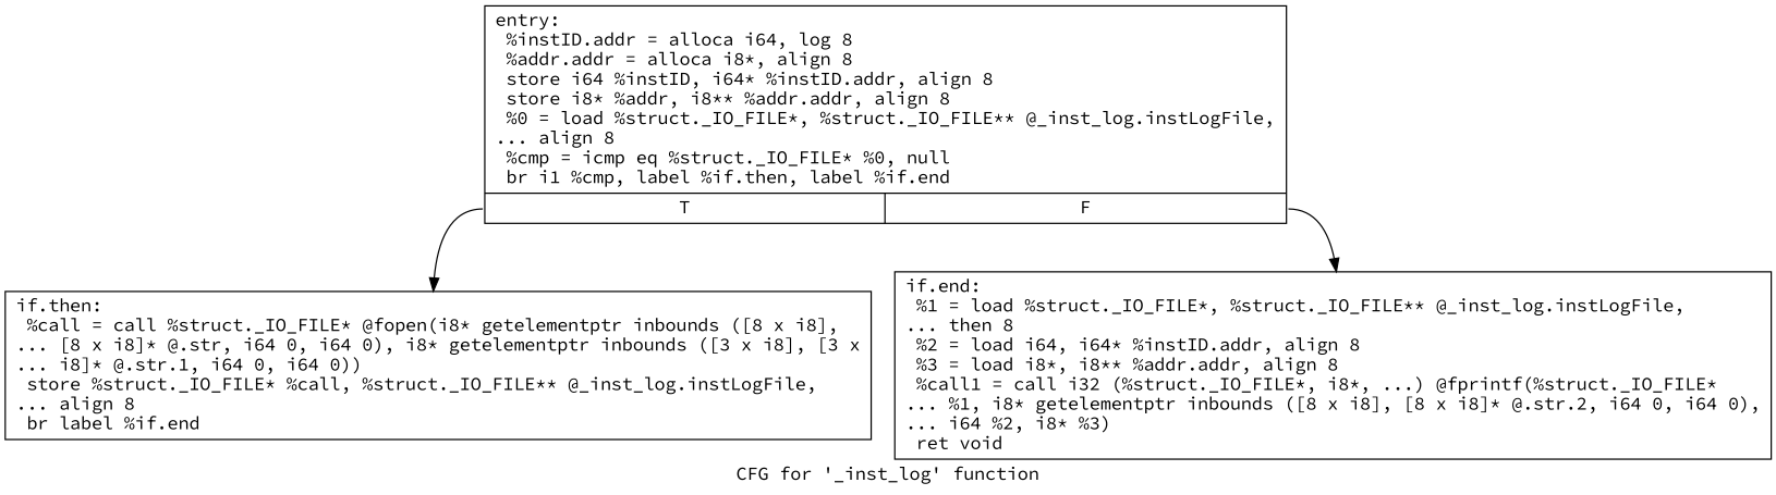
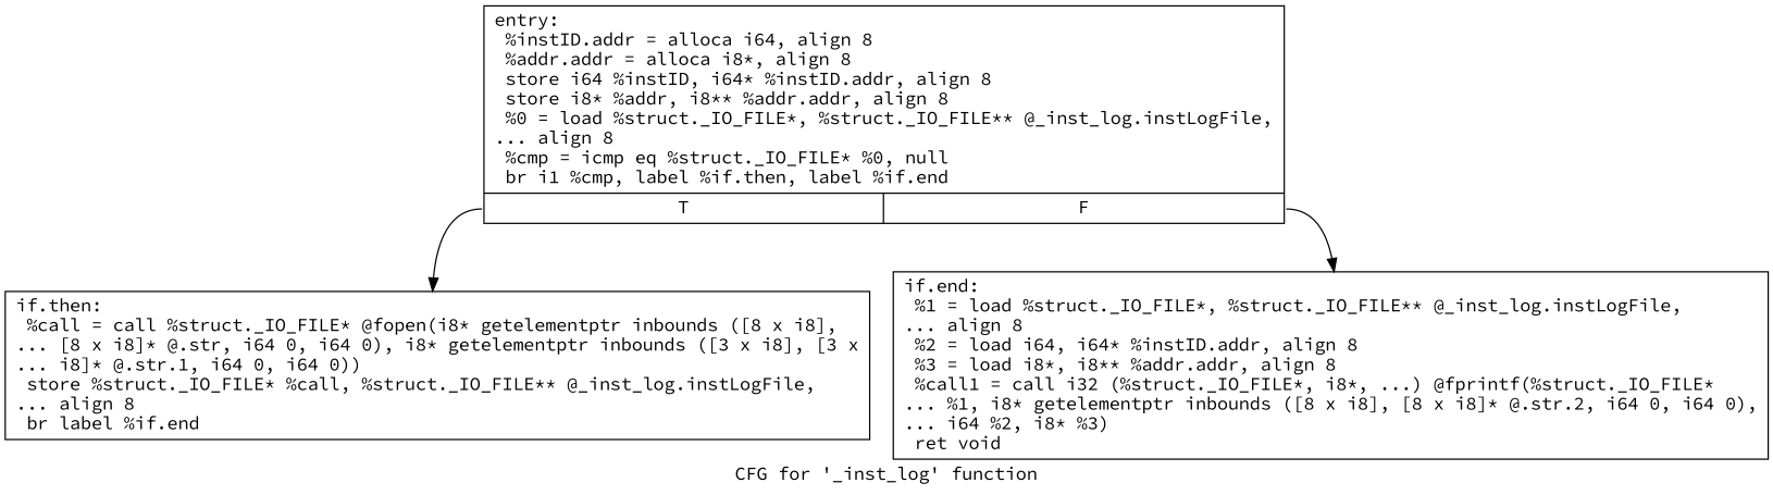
  digraph {
    fontname="Source Code Pro"
    label="CFG for '_inst_log' function"
    node [fontname="Source Code Pro" shape=record]
    edge [fontname="Source Code Pro"]
-   n1 [label="{entry:\l  %instID.addr = alloca i64, log 8\l  %addr.addr = alloca i8*, align 8\l  store i64 %instID, i64* %instID.addr, align 8\l  store i8* %addr, i8** %addr.addr, align 8\l  %0 = load %struct._IO_FILE*, %struct._IO_FILE** @_inst_log.instLogFile,\l... align 8\l  %cmp = icmp eq %struct._IO_FILE* %0, null\l  br i1 %cmp, label %if.then, label %if.end\l|{<s0>T|<s1>F}}"]
+   n1 [label="{entry:\l  %instID.addr = alloca i64, align 8\l  %addr.addr = alloca i8*, align 8\l  store i64 %instID, i64* %instID.addr, align 8\l  store i8* %addr, i8** %addr.addr, align 8\l  %0 = load %struct._IO_FILE*, %struct._IO_FILE** @_inst_log.instLogFile,\l... align 8\l  %cmp = icmp eq %struct._IO_FILE* %0, null\l  br i1 %cmp, label %if.then, label %if.end\l|{<s0>T|<s1>F}}"]
    n2 [label="{if.then:                                          \l  %call = call %struct._IO_FILE* @fopen(i8* getelementptr inbounds ([8 x i8],\l... [8 x i8]* @.str, i64 0, i64 0), i8* getelementptr inbounds ([3 x i8], [3 x\l... i8]* @.str.1, i64 0, i64 0))\l  store %struct._IO_FILE* %call, %struct._IO_FILE** @_inst_log.instLogFile,\l... align 8\l  br label %if.end\l}"]
-   n3 [label="{if.end:                                           \l  %1 = load %struct._IO_FILE*, %struct._IO_FILE** @_inst_log.instLogFile,\l... then 8\l  %2 = load i64, i64* %instID.addr, align 8\l  %3 = load i8*, i8** %addr.addr, align 8\l  %call1 = call i32 (%struct._IO_FILE*, i8*, ...) @fprintf(%struct._IO_FILE*\l... %1, i8* getelementptr inbounds ([8 x i8], [8 x i8]* @.str.2, i64 0, i64 0),\l... i64 %2, i8* %3)\l  ret void\l}"]
+   n3 [label="{if.end:                                           \l  %1 = load %struct._IO_FILE*, %struct._IO_FILE** @_inst_log.instLogFile,\l... align 8\l  %2 = load i64, i64* %instID.addr, align 8\l  %3 = load i8*, i8** %addr.addr, align 8\l  %call1 = call i32 (%struct._IO_FILE*, i8*, ...) @fprintf(%struct._IO_FILE*\l... %1, i8* getelementptr inbounds ([8 x i8], [8 x i8]* @.str.2, i64 0, i64 0),\l... i64 %2, i8* %3)\l  ret void\l}"]
    n1 -> n2 [tailport=s0]
    n1 -> n3 [tailport=s1]
  }
